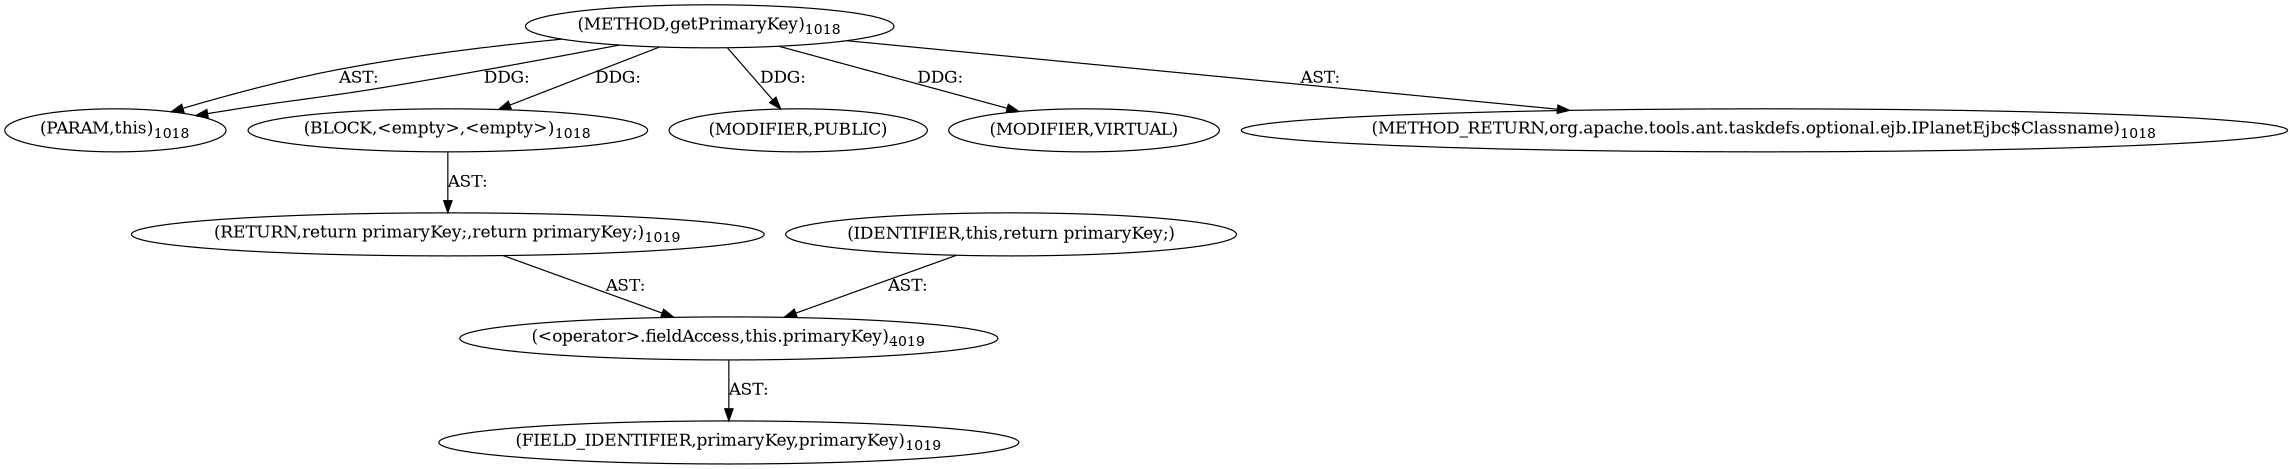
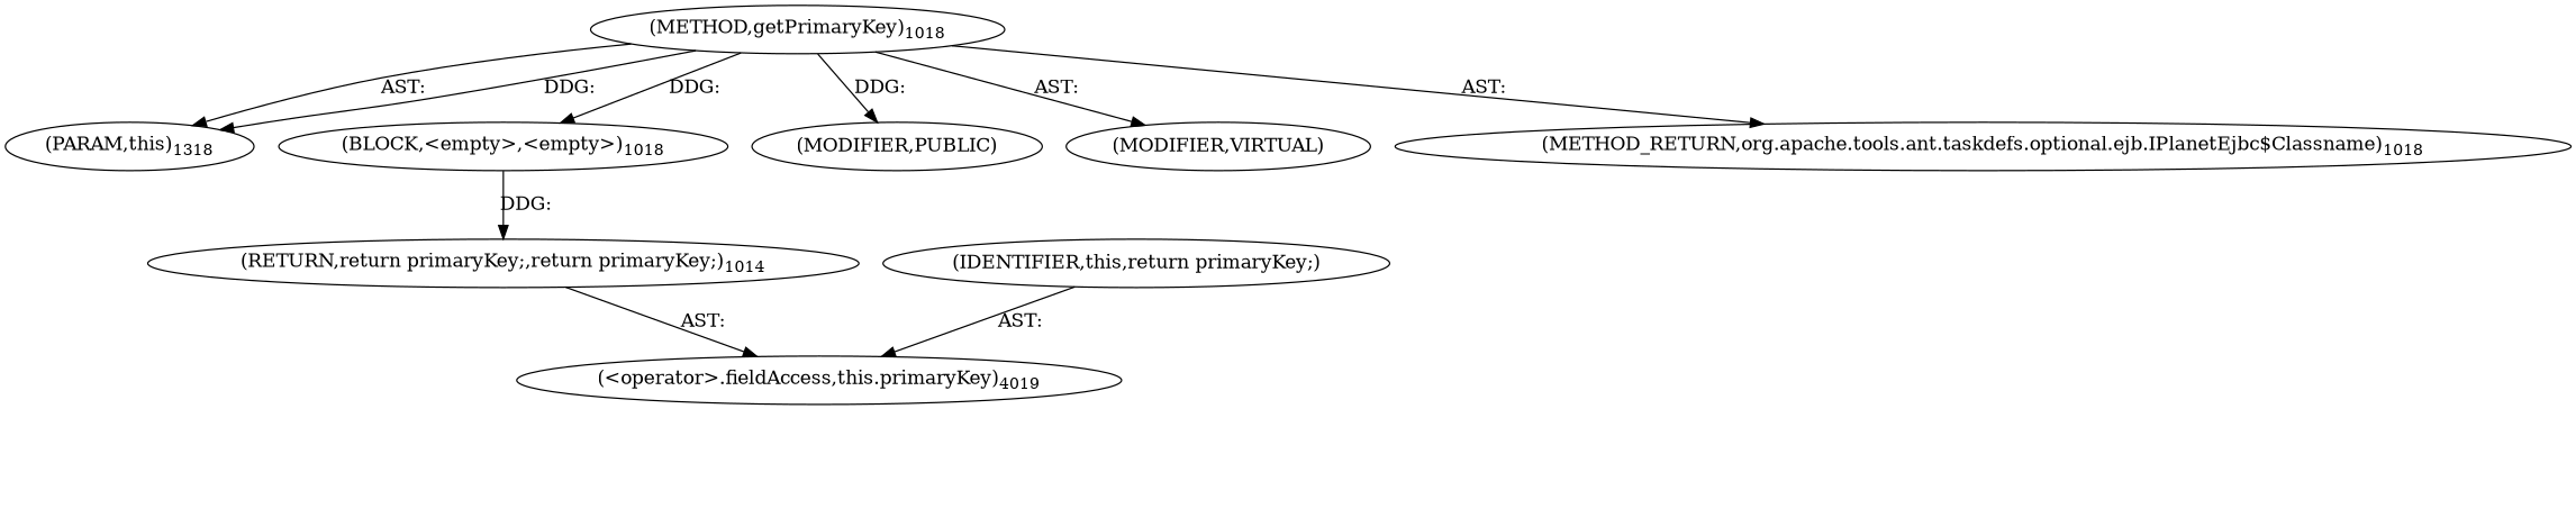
  digraph {
    n1 [label=<(METHOD,getPrimaryKey)<SUB>1018</SUB>>]
-   n2 [label=<(PARAM,this)<SUB>1018</SUB>>]
+   n2 [label=<(PARAM,this)<SUB>1318</SUB>>]
    n3 [label=<(BLOCK,&lt;empty&gt;,&lt;empty&gt;)<SUB>1018</SUB>>]
    n4 [label=<(MODIFIER,PUBLIC)>]
    n5 [label=<(MODIFIER,VIRTUAL)>]
    n6 [label=<(METHOD_RETURN,org.apache.tools.ant.taskdefs.optional.ejb.IPlanetEjbc$Classname)<SUB>1018</SUB>>]
-   n7 [label=<(RETURN,return primaryKey;,return primaryKey;)<SUB>1019</SUB>>]
+   n7 [label=<(RETURN,return primaryKey;,return primaryKey;)<SUB>1014</SUB>>]
    n8 [label=<(&lt;operator&gt;.fieldAccess,this.primaryKey)<SUB>4019</SUB>>]
-   n9 [label=<(FIELD_IDENTIFIER,primaryKey,primaryKey)<SUB>1019</SUB>>]
    n10 [label=<(IDENTIFIER,this,return primaryKey;)>]
    n1 -> n2 [label="AST: "]
    n1 -> n2 [label="DDG: "]
    n1 -> n3 [label="DDG: "]
    n1 -> n4 [label="DDG: "]
-   n1 -> n5 [label="DDG: "]
+   n1 -> n5 [label="AST: "]
    n1 -> n6 [label="AST: "]
-   n3 -> n7 [label="AST: "]
+   n3 -> n7 [label="DDG: "]
    n7 -> n8 [label="AST: "]
-   n8 -> n9 [label="AST: "]
    n10 -> n8 [label="AST: "]
  }
